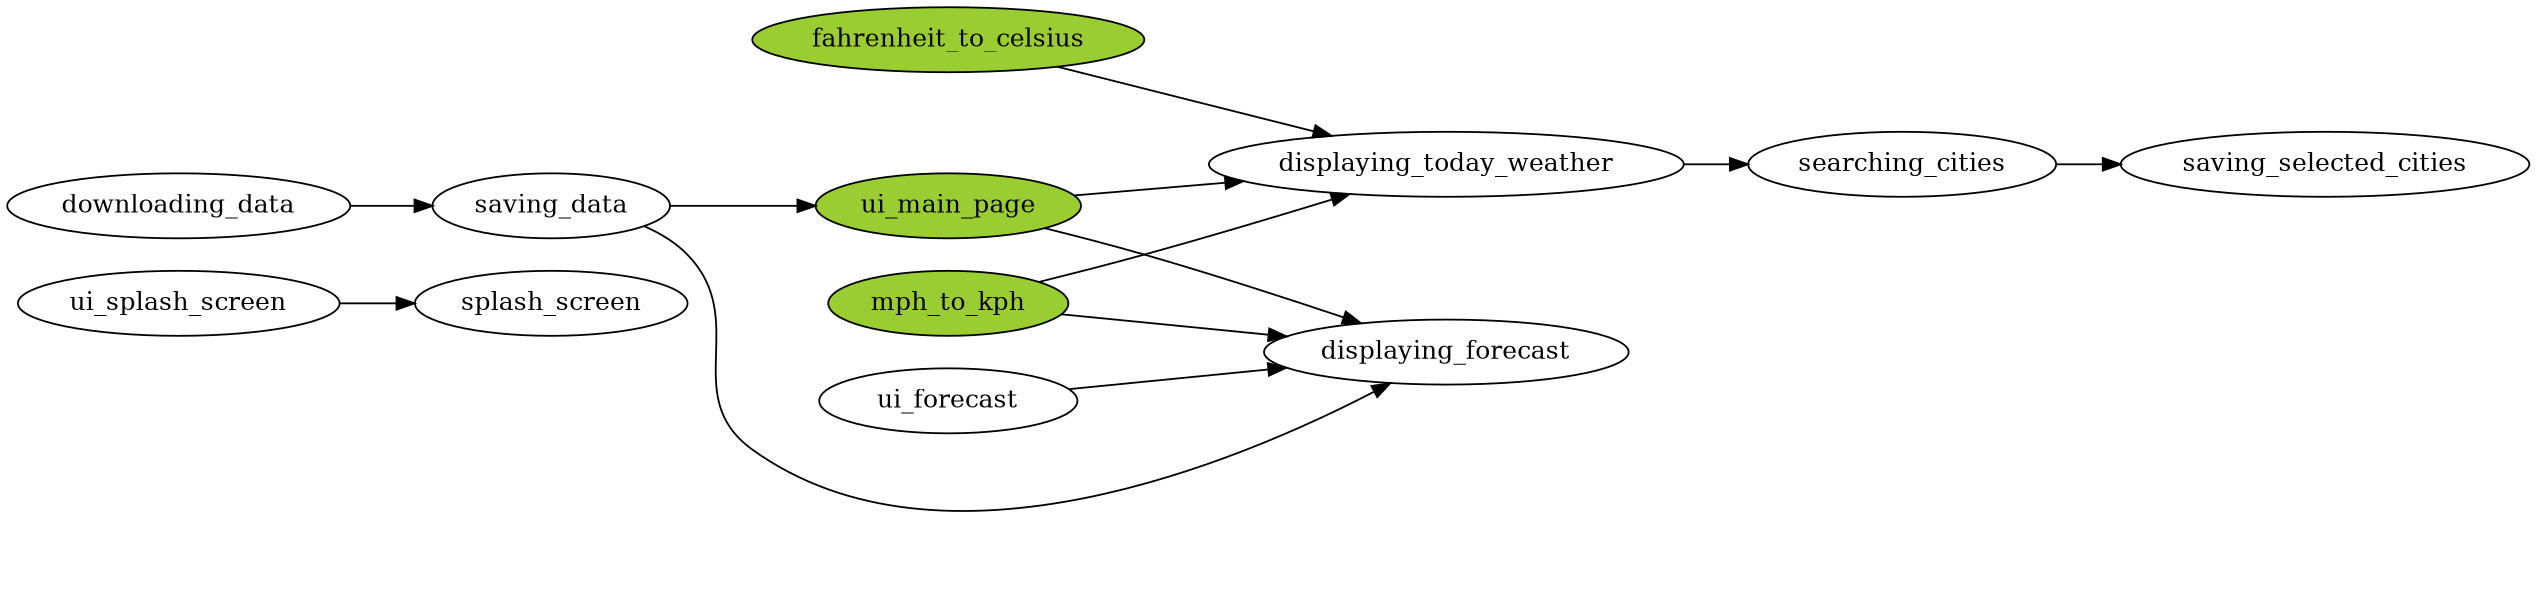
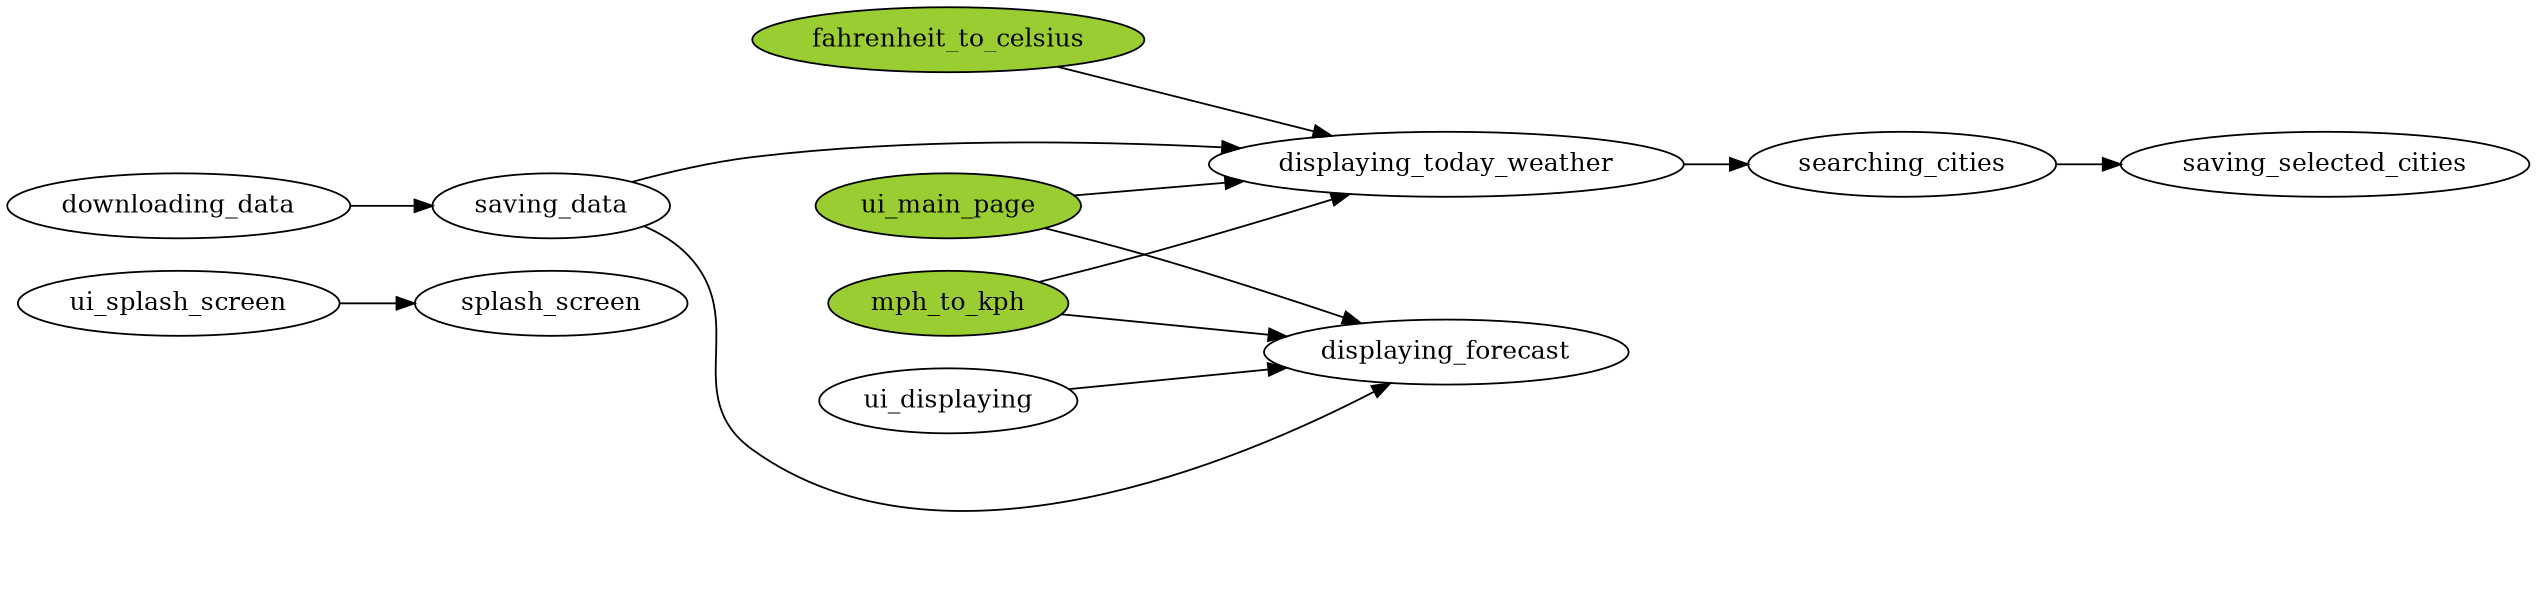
  digraph {
    rankdir=LR
    ui_splash_screen
    splash_screen
    ui_main_page [fillcolor=yellowgreen style=filled]
    displaying_today_weather
    displaying_forecast
    searching_cities
    saving_selected_cities
-   ui_forecast
+   ui_forecast [label=ui_displaying]
    fahrenheit_to_celsius [fillcolor=yellowgreen style=filled]
    mph_to_kph [fillcolor=yellowgreen style=filled]
    downloading_data
    saving_data
    ui_splash_screen -> splash_screen
    ui_main_page -> displaying_today_weather
    ui_main_page -> displaying_forecast
    displaying_today_weather -> searching_cities
    searching_cities -> saving_selected_cities
    ui_forecast -> displaying_forecast
    fahrenheit_to_celsius -> displaying_today_weather
    mph_to_kph -> displaying_today_weather
    mph_to_kph -> displaying_forecast
    downloading_data -> saving_data
-   saving_data -> ui_main_page
+   saving_data -> displaying_today_weather
    saving_data -> displaying_forecast
  }
